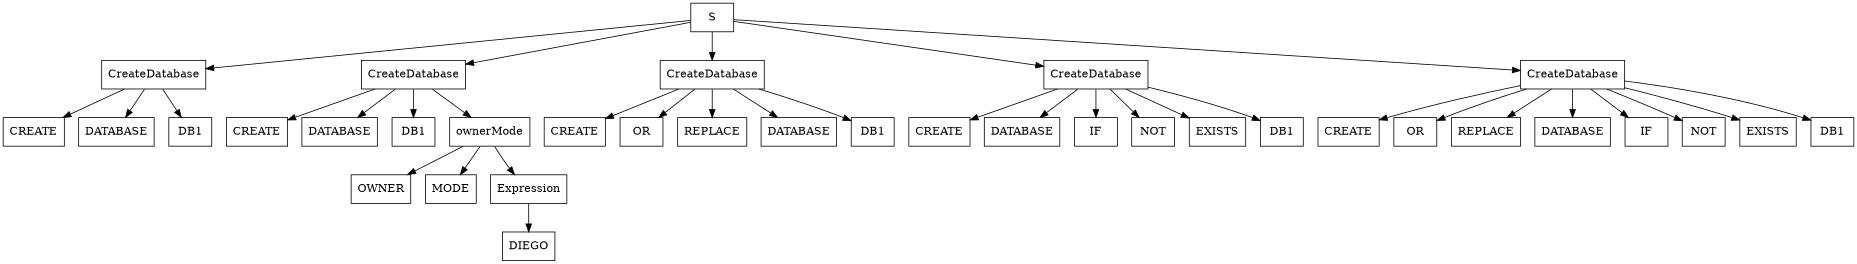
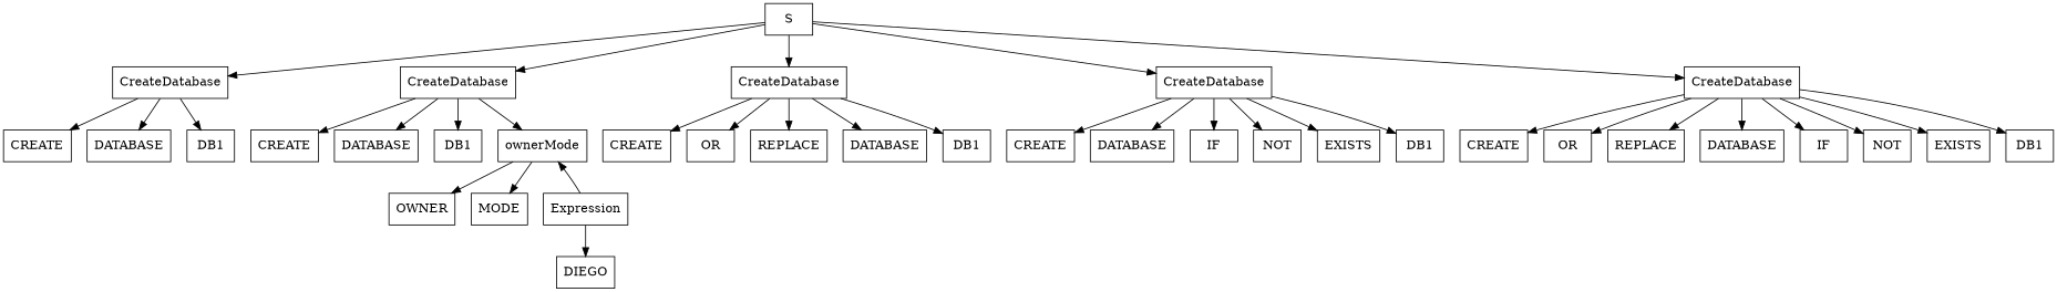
  digraph {
    rankdir=TD
    node [shape=box]
    n1 [label=S]
    n2 [label=CreateDatabase]
    n3 [label=CreateDatabase]
    n4 [label=CreateDatabase]
    n5 [label=CreateDatabase]
    n6 [label=CreateDatabase]
    n7 [label=CREATE]
    n8 [label=DATABASE]
    n9 [label=DB1]
    n10 [label=CREATE]
    n11 [label=DATABASE]
    n12 [label=DB1]
    n13 [label=ownerMode]
    n14 [label=CREATE]
    n15 [label=OR]
    n16 [label=REPLACE]
    n17 [label=DATABASE]
    n18 [label=DB1]
    n19 [label=CREATE]
    n20 [label=DATABASE]
    n21 [label=IF]
    n22 [label=NOT]
    n23 [label=EXISTS]
    n24 [label=DB1]
    n25 [label=CREATE]
    n26 [label=OR]
    n27 [label=REPLACE]
    n28 [label=DATABASE]
    n29 [label=IF]
    n30 [label=NOT]
    n31 [label=EXISTS]
    n32 [label=DB1]
    n33 [label=OWNER]
    n34 [label=MODE]
    n35 [label=Expression]
    n36 [label=DIEGO]
    n1 -> n2
    n1 -> n3
    n1 -> n4
    n1 -> n5
    n1 -> n6
    n2 -> n7
    n2 -> n8
    n2 -> n9
    n3 -> n10
    n3 -> n11
    n3 -> n12
    n3 -> n13
    n4 -> n14
    n4 -> n15
    n4 -> n16
    n4 -> n17
    n4 -> n18
    n5 -> n19
    n5 -> n20
    n5 -> n21
    n5 -> n22
    n5 -> n23
    n5 -> n24
    n6 -> n25
    n6 -> n26
    n6 -> n27
    n6 -> n28
    n6 -> n29
    n6 -> n30
    n6 -> n31
    n6 -> n32
    n13 -> n33
    n13 -> n34
-   n13 -> n35
+   n35 -> n13
    n35 -> n36
  }
